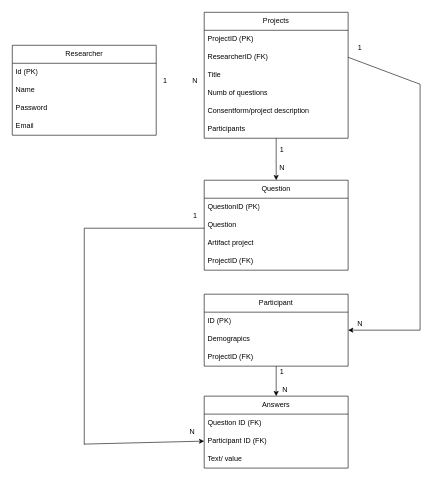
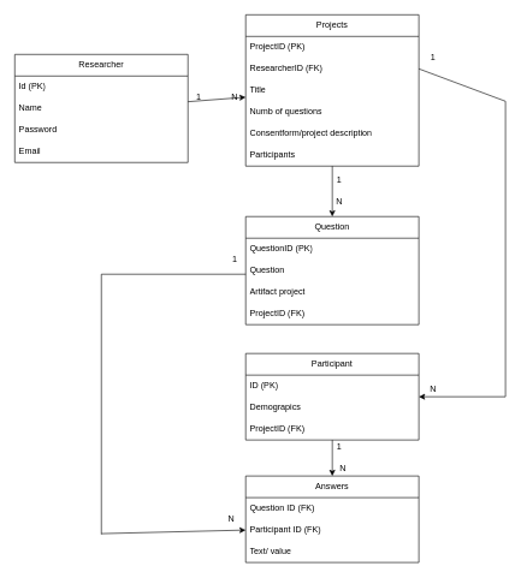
  <mxCell id="0" />
  <mxCell id="1" parent="0" />
  <mxCell id="2" value="Researcher" style="swimlane;fontStyle=0;childLayout=stackLayout;horizontal=1;startSize=30;horizontalStack=0;resizeParent=1;resizeParentMax=0;resizeLast=0;collapsible=1;marginBottom=0;whiteSpace=wrap;html=1;" vertex="1" parent="1"><mxGeometry x="20" y="75" width="240" height="150" as="geometry" /></mxCell>
  <mxCell id="3" value="Id (PK)" style="text;strokeColor=none;fillColor=none;align=left;verticalAlign=middle;spacingLeft=4;spacingRight=4;overflow=hidden;points=[[0,0.5],[1,0.5]];portConstraint=eastwest;rotatable=0;whiteSpace=wrap;html=1;" vertex="1" parent="2"><mxGeometry y="30" width="240" height="30" as="geometry" /></mxCell>
  <mxCell id="4" value="Name" style="text;strokeColor=none;fillColor=none;align=left;verticalAlign=middle;spacingLeft=4;spacingRight=4;overflow=hidden;points=[[0,0.5],[1,0.5]];portConstraint=eastwest;rotatable=0;whiteSpace=wrap;html=1;" vertex="1" parent="2"><mxGeometry y="60" width="240" height="30" as="geometry" /></mxCell>
  <mxCell id="5" value="Password" style="text;strokeColor=none;fillColor=none;align=left;verticalAlign=middle;spacingLeft=4;spacingRight=4;overflow=hidden;points=[[0,0.5],[1,0.5]];portConstraint=eastwest;rotatable=0;whiteSpace=wrap;html=1;" vertex="1" parent="2"><mxGeometry y="90" width="240" height="30" as="geometry" /></mxCell>
  <mxCell id="6" value="Email" style="text;strokeColor=none;fillColor=none;align=left;verticalAlign=middle;spacingLeft=4;spacingRight=4;overflow=hidden;points=[[0,0.5],[1,0.5]];portConstraint=eastwest;rotatable=0;whiteSpace=wrap;html=1;" vertex="1" parent="2"><mxGeometry y="120" width="240" height="30" as="geometry" /></mxCell>
  <mxCell id="7" value="Projects" style="swimlane;fontStyle=0;childLayout=stackLayout;horizontal=1;startSize=30;horizontalStack=0;resizeParent=1;resizeParentMax=0;resizeLast=0;collapsible=1;marginBottom=0;whiteSpace=wrap;html=1;" vertex="1" parent="1"><mxGeometry x="340" y="20" width="240" height="210" as="geometry" /></mxCell>
  <mxCell id="8" value="ProjectID (PK)" style="text;strokeColor=none;fillColor=none;align=left;verticalAlign=middle;spacingLeft=4;spacingRight=4;overflow=hidden;points=[[0,0.5],[1,0.5]];portConstraint=eastwest;rotatable=0;whiteSpace=wrap;html=1;" vertex="1" parent="7"><mxGeometry y="30" width="240" height="30" as="geometry" /></mxCell>
  <mxCell id="9" value="ResearcherID (FK)" style="text;strokeColor=none;fillColor=none;align=left;verticalAlign=middle;spacingLeft=4;spacingRight=4;overflow=hidden;points=[[0,0.5],[1,0.5]];portConstraint=eastwest;rotatable=0;whiteSpace=wrap;html=1;" vertex="1" parent="7"><mxGeometry y="60" width="240" height="30" as="geometry" /></mxCell>
  <mxCell id="10" value="Title" style="text;strokeColor=none;fillColor=none;align=left;verticalAlign=middle;spacingLeft=4;spacingRight=4;overflow=hidden;points=[[0,0.5],[1,0.5]];portConstraint=eastwest;rotatable=0;whiteSpace=wrap;html=1;" vertex="1" parent="7"><mxGeometry y="90" width="240" height="30" as="geometry" /></mxCell>
  <mxCell id="11" value="Numb of questions" style="text;strokeColor=none;fillColor=none;align=left;verticalAlign=middle;spacingLeft=4;spacingRight=4;overflow=hidden;points=[[0,0.5],[1,0.5]];portConstraint=eastwest;rotatable=0;whiteSpace=wrap;html=1;" vertex="1" parent="7"><mxGeometry y="120" width="240" height="30" as="geometry" /></mxCell>
  <mxCell id="12" value="Consentform/project description" style="text;strokeColor=none;fillColor=none;align=left;verticalAlign=middle;spacingLeft=4;spacingRight=4;overflow=hidden;points=[[0,0.5],[1,0.5]];portConstraint=eastwest;rotatable=0;whiteSpace=wrap;html=1;" vertex="1" parent="7"><mxGeometry y="150" width="240" height="30" as="geometry" /></mxCell>
  <mxCell id="13" value="Participants" style="text;strokeColor=none;fillColor=none;align=left;verticalAlign=middle;spacingLeft=4;spacingRight=4;overflow=hidden;points=[[0,0.5],[1,0.5]];portConstraint=eastwest;rotatable=0;whiteSpace=wrap;html=1;" vertex="1" parent="7"><mxGeometry y="180" width="240" height="30" as="geometry" /></mxCell>
  <mxCell id="14" value="Question" style="swimlane;fontStyle=0;childLayout=stackLayout;horizontal=1;startSize=30;horizontalStack=0;resizeParent=1;resizeParentMax=0;resizeLast=0;collapsible=1;marginBottom=0;whiteSpace=wrap;html=1;" vertex="1" parent="1"><mxGeometry x="340" y="300" width="240" height="150" as="geometry" /></mxCell>
  <mxCell id="15" value="QuestionID (PK)" style="text;strokeColor=none;fillColor=none;align=left;verticalAlign=middle;spacingLeft=4;spacingRight=4;overflow=hidden;points=[[0,0.5],[1,0.5]];portConstraint=eastwest;rotatable=0;whiteSpace=wrap;html=1;" vertex="1" parent="14"><mxGeometry y="30" width="240" height="30" as="geometry" /></mxCell>
  <mxCell id="16" value="Question" style="text;strokeColor=none;fillColor=none;align=left;verticalAlign=middle;spacingLeft=4;spacingRight=4;overflow=hidden;points=[[0,0.5],[1,0.5]];portConstraint=eastwest;rotatable=0;whiteSpace=wrap;html=1;" vertex="1" parent="14"><mxGeometry y="60" width="240" height="30" as="geometry" /></mxCell>
  <mxCell id="17" value="Artifact project" style="text;strokeColor=none;fillColor=none;align=left;verticalAlign=middle;spacingLeft=4;spacingRight=4;overflow=hidden;points=[[0,0.5],[1,0.5]];portConstraint=eastwest;rotatable=0;whiteSpace=wrap;html=1;" vertex="1" parent="14"><mxGeometry y="90" width="240" height="30" as="geometry" /></mxCell>
  <mxCell id="18" value="ProjectID (FK)" style="text;strokeColor=none;fillColor=none;align=left;verticalAlign=middle;spacingLeft=4;spacingRight=4;overflow=hidden;points=[[0,0.5],[1,0.5]];portConstraint=eastwest;rotatable=0;whiteSpace=wrap;html=1;" vertex="1" parent="14"><mxGeometry y="120" width="240" height="30" as="geometry" /></mxCell>
  <mxCell id="19" value="Participant" style="swimlane;fontStyle=0;childLayout=stackLayout;horizontal=1;startSize=30;horizontalStack=0;resizeParent=1;resizeParentMax=0;resizeLast=0;collapsible=1;marginBottom=0;whiteSpace=wrap;html=1;" vertex="1" parent="1"><mxGeometry x="340" y="490" width="240" height="120" as="geometry" /></mxCell>
  <mxCell id="20" value="ID (PK)" style="text;strokeColor=none;fillColor=none;align=left;verticalAlign=middle;spacingLeft=4;spacingRight=4;overflow=hidden;points=[[0,0.5],[1,0.5]];portConstraint=eastwest;rotatable=0;whiteSpace=wrap;html=1;" vertex="1" parent="19"><mxGeometry y="30" width="240" height="30" as="geometry" /></mxCell>
  <mxCell id="21" value="Demograpics" style="text;strokeColor=none;fillColor=none;align=left;verticalAlign=middle;spacingLeft=4;spacingRight=4;overflow=hidden;points=[[0,0.5],[1,0.5]];portConstraint=eastwest;rotatable=0;whiteSpace=wrap;html=1;" vertex="1" parent="19"><mxGeometry y="60" width="240" height="30" as="geometry" /></mxCell>
  <mxCell id="22" value="ProjectID (FK)" style="text;strokeColor=none;fillColor=none;align=left;verticalAlign=middle;spacingLeft=4;spacingRight=4;overflow=hidden;points=[[0,0.5],[1,0.5]];portConstraint=eastwest;rotatable=0;whiteSpace=wrap;html=1;" vertex="1" parent="19"><mxGeometry y="90" width="240" height="30" as="geometry" /></mxCell>
  <mxCell id="23" value="Answers" style="swimlane;fontStyle=0;childLayout=stackLayout;horizontal=1;startSize=30;horizontalStack=0;resizeParent=1;resizeParentMax=0;resizeLast=0;collapsible=1;marginBottom=0;whiteSpace=wrap;html=1;" vertex="1" parent="1"><mxGeometry x="340" y="660" width="240" height="120" as="geometry" /></mxCell>
  <mxCell id="24" value="Question ID (FK)" style="text;strokeColor=none;fillColor=none;align=left;verticalAlign=middle;spacingLeft=4;spacingRight=4;overflow=hidden;points=[[0,0.5],[1,0.5]];portConstraint=eastwest;rotatable=0;whiteSpace=wrap;html=1;" vertex="1" parent="23"><mxGeometry y="30" width="240" height="30" as="geometry" /></mxCell>
  <mxCell id="25" value="Participant ID (FK)" style="text;strokeColor=none;fillColor=none;align=left;verticalAlign=middle;spacingLeft=4;spacingRight=4;overflow=hidden;points=[[0,0.5],[1,0.5]];portConstraint=eastwest;rotatable=0;whiteSpace=wrap;html=1;" vertex="1" parent="23"><mxGeometry y="60" width="240" height="30" as="geometry" /></mxCell>
  <mxCell id="26" value="Text/ value" style="text;strokeColor=none;fillColor=none;align=left;verticalAlign=middle;spacingLeft=4;spacingRight=4;overflow=hidden;points=[[0,0.5],[1,0.5]];portConstraint=eastwest;rotatable=0;whiteSpace=wrap;html=1;" vertex="1" parent="23"><mxGeometry y="90" width="240" height="30" as="geometry" /></mxCell>
+ <mxCell id="27" value="" style="endArrow=classic;html=1;rounded=0;" edge="1" parent="1" source="2" target="7"><mxGeometry width="50" height="50" relative="1" as="geometry"><mxPoint x="270" y="260" as="sourcePoint" /><mxPoint x="320" y="210" as="targetPoint" /></mxGeometry></mxCell>
  <mxCell id="28" value="" style="endArrow=classic;html=1;rounded=0;" edge="1" parent="1" source="7" target="14"><mxGeometry width="50" height="50" relative="1" as="geometry"><mxPoint x="390" y="340" as="sourcePoint" /><mxPoint x="440" y="290" as="targetPoint" /></mxGeometry></mxCell>
  <mxCell id="29" value="" style="endArrow=classic;html=1;rounded=0;" edge="1" parent="1" target="19"><mxGeometry width="50" height="50" relative="1" as="geometry"><mxPoint x="700" y="550" as="sourcePoint" /><mxPoint x="440" y="330" as="targetPoint" /></mxGeometry></mxCell>
  <mxCell id="30" value="" style="endArrow=none;html=1;rounded=0;" edge="1" parent="1"><mxGeometry width="50" height="50" relative="1" as="geometry"><mxPoint x="700" y="550" as="sourcePoint" /><mxPoint x="700" y="140" as="targetPoint" /></mxGeometry></mxCell>
  <mxCell id="31" value="" style="endArrow=none;html=1;rounded=0;entryX=1;entryY=0.5;entryDx=0;entryDy=0;" edge="1" parent="1" target="9"><mxGeometry width="50" height="50" relative="1" as="geometry"><mxPoint x="700" y="140" as="sourcePoint" /><mxPoint x="500" y="240" as="targetPoint" /></mxGeometry></mxCell>
  <mxCell id="32" value="" style="endArrow=classic;html=1;rounded=0;" edge="1" parent="1" source="19" target="23"><mxGeometry width="50" height="50" relative="1" as="geometry"><mxPoint x="450" y="710" as="sourcePoint" /><mxPoint x="500" y="660" as="targetPoint" /></mxGeometry></mxCell>
  <mxCell id="33" value="" style="endArrow=none;html=1;rounded=0;" edge="1" parent="1"><mxGeometry width="50" height="50" relative="1" as="geometry"><mxPoint x="140" y="380" as="sourcePoint" /><mxPoint x="340" y="380" as="targetPoint" /></mxGeometry></mxCell>
  <mxCell id="34" value="" style="endArrow=none;html=1;rounded=0;" edge="1" parent="1"><mxGeometry width="50" height="50" relative="1" as="geometry"><mxPoint x="140" y="740.988" as="sourcePoint" /><mxPoint x="140" y="380" as="targetPoint" /></mxGeometry></mxCell>
  <mxCell id="35" value="" style="endArrow=classic;html=1;rounded=0;entryX=0;entryY=0.5;entryDx=0;entryDy=0;" edge="1" parent="1" target="25"><mxGeometry width="50" height="50" relative="1" as="geometry"><mxPoint x="140" y="740" as="sourcePoint" /><mxPoint x="310" y="630" as="targetPoint" /></mxGeometry></mxCell>
  <mxCell id="36" value="1" style="text;html=1;align=center;verticalAlign=middle;whiteSpace=wrap;rounded=0;" vertex="1" parent="1"><mxGeometry x="270" y="130" width="10" height="10" as="geometry" /></mxCell>
  <mxCell id="37" value="N" style="text;html=1;align=center;verticalAlign=middle;whiteSpace=wrap;rounded=0;" vertex="1" parent="1"><mxGeometry x="320" y="130" width="10" height="10" as="geometry" /></mxCell>
  <mxCell id="38" value="1" style="text;html=1;align=center;verticalAlign=middle;whiteSpace=wrap;rounded=0;" vertex="1" parent="1"><mxGeometry x="460" y="240" width="20" height="20" as="geometry" /></mxCell>
  <mxCell id="39" value="N" style="text;html=1;align=center;verticalAlign=middle;whiteSpace=wrap;rounded=0;" vertex="1" parent="1"><mxGeometry x="460" y="270" width="20" height="20" as="geometry" /></mxCell>
  <mxCell id="40" value="1" style="text;html=1;align=center;verticalAlign=middle;whiteSpace=wrap;rounded=0;" vertex="1" parent="1"><mxGeometry x="590" y="70" width="20" height="20" as="geometry" /></mxCell>
  <mxCell id="41" value="N" style="text;html=1;align=center;verticalAlign=middle;whiteSpace=wrap;rounded=0;" vertex="1" parent="1"><mxGeometry x="590" y="530" width="20" height="20" as="geometry" /></mxCell>
  <mxCell id="42" value="1" style="text;html=1;align=center;verticalAlign=middle;whiteSpace=wrap;rounded=0;" vertex="1" parent="1"><mxGeometry x="460" y="610" width="20" height="20" as="geometry" /></mxCell>
  <mxCell id="43" value="N" style="text;html=1;align=center;verticalAlign=middle;whiteSpace=wrap;rounded=0;" vertex="1" parent="1"><mxGeometry x="470" y="640" width="10" height="20" as="geometry" /></mxCell>
  <mxCell id="44" value="1" style="text;html=1;align=center;verticalAlign=middle;whiteSpace=wrap;rounded=0;" vertex="1" parent="1"><mxGeometry x="315" y="350" width="20" height="20" as="geometry" /></mxCell>
  <mxCell id="45" value="N" style="text;strokeColor=none;fillColor=none;align=left;verticalAlign=middle;spacingLeft=4;spacingRight=4;overflow=hidden;points=[[0,0.5],[1,0.5]];portConstraint=eastwest;rotatable=0;whiteSpace=wrap;html=1;" vertex="1" parent="1"><mxGeometry x="310" y="710" width="20" height="20" as="geometry" /></mxCell>
